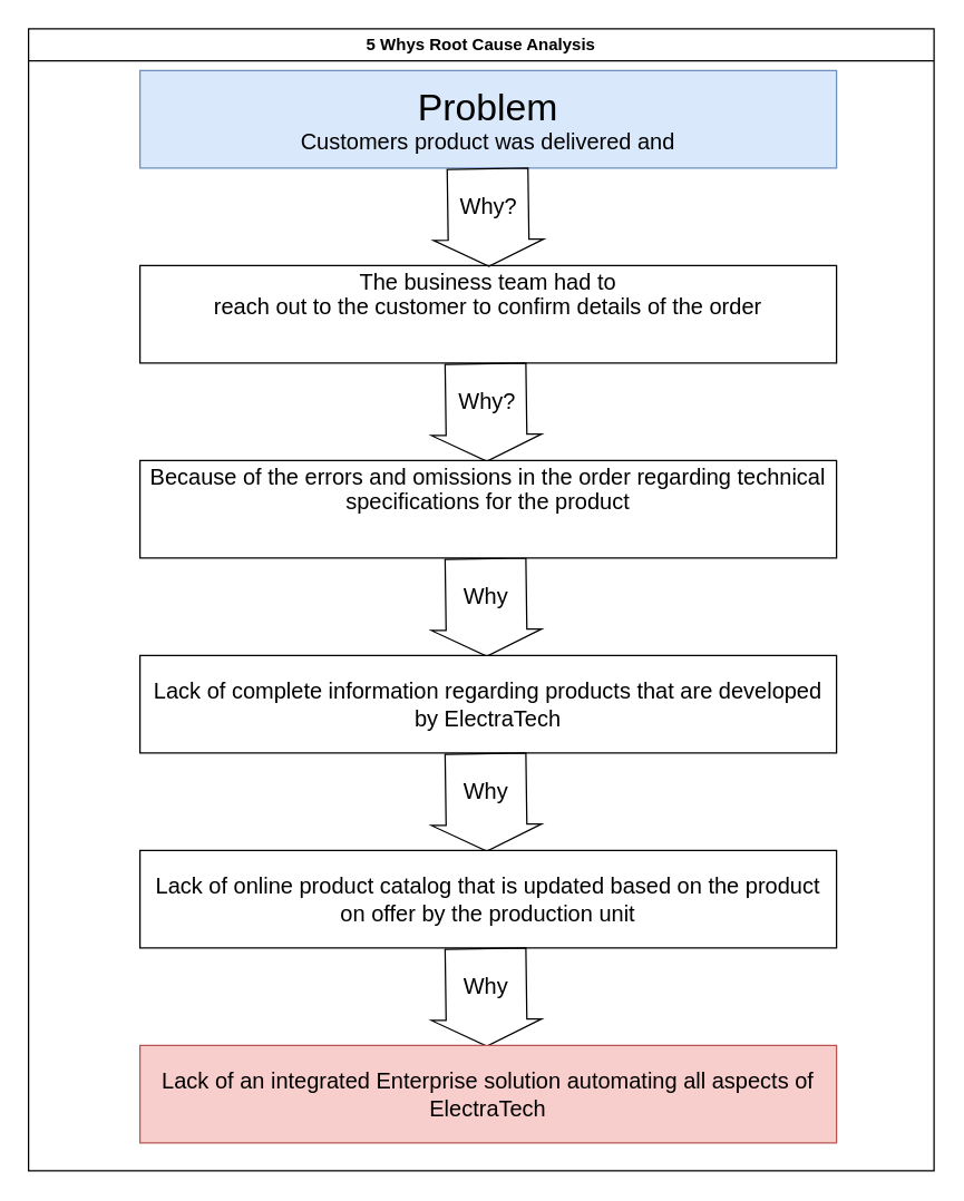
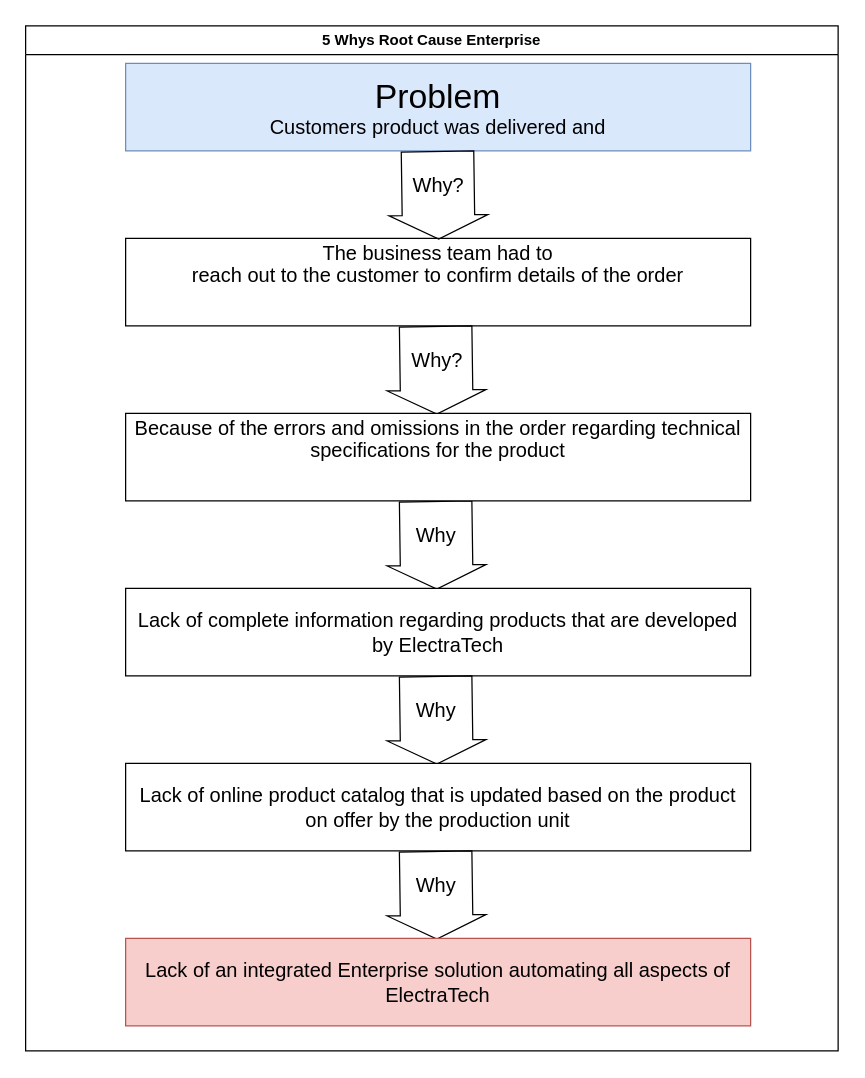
  <mxCell id="0" />
  <mxCell id="1" parent="0" />
  <mxCell id="2" value="&lt;div&gt;&lt;font style=&quot;font-size: 27px;&quot;&gt;Problem&lt;/font&gt;&lt;/div&gt;&lt;div&gt;&lt;span style=&quot;font-size:12.0pt;line-height:107%;&lt;br/&gt;font-family:&amp;quot;Times New Roman&amp;quot;,serif&quot; lang=&quot;EN-US&quot;&gt;Customers product was delivered and&lt;/span&gt;&lt;br&gt;&lt;/div&gt;" style="rounded=0;whiteSpace=wrap;html=1;fillColor=#dae8fc;strokeColor=#6c8ebf;" vertex="1" parent="1"><mxGeometry x="100" y="50" width="500" height="70" as="geometry" /></mxCell>
  <mxCell id="3" value="&lt;p class=&quot;MsoNormal&quot;&gt;&lt;span style=&quot;font-size:12.0pt;line-height:107%;&lt;br/&gt;font-family:&amp;quot;Times New Roman&amp;quot;,serif&quot; lang=&quot;EN-US&quot;&gt;The business team had to&lt;br/&gt;reach out to the customer to confirm details of the order&lt;/span&gt;&lt;/p&gt;&lt;br/&gt;&lt;div&gt;&lt;br/&gt;&lt;/div&gt;" style="rounded=0;whiteSpace=wrap;html=1;" vertex="1" parent="1"><mxGeometry x="100" y="190" width="500" height="70" as="geometry" /></mxCell>
  <mxCell id="4" value="" style="shape=flexArrow;endArrow=classic;html=1;rounded=0;exitX=0.518;exitY=1.043;exitDx=0;exitDy=0;exitPerimeter=0;width=58;" edge="1" parent="1"><mxGeometry width="50" height="50" relative="1" as="geometry"><mxPoint x="348" y="260.01" as="sourcePoint" /><mxPoint x="349" y="331" as="targetPoint" /><Array as="points" /></mxGeometry></mxCell>
  <mxCell id="5" value="&lt;font style=&quot;font-size: 16px;&quot;&gt;Why?&lt;/font&gt;" style="edgeLabel;html=1;align=center;verticalAlign=middle;resizable=0;points=[];" vertex="1" connectable="0" parent="4"><mxGeometry x="-0.272" y="-10" relative="1" as="geometry"><mxPoint x="10" as="offset" /></mxGeometry></mxCell>
  <mxCell id="6" value="" style="shape=flexArrow;endArrow=classic;html=1;rounded=0;exitX=0.518;exitY=1.043;exitDx=0;exitDy=0;exitPerimeter=0;width=58;" edge="1" parent="1"><mxGeometry width="50" height="50" relative="1" as="geometry"><mxPoint x="348" y="400.01" as="sourcePoint" /><mxPoint x="349" y="471" as="targetPoint" /><Array as="points" /></mxGeometry></mxCell>
  <mxCell id="7" value="Why?" style="edgeLabel;html=1;align=center;verticalAlign=middle;resizable=0;points=[];" vertex="1" connectable="0" parent="6"><mxGeometry x="-0.272" y="-10" relative="1" as="geometry"><mxPoint x="10" as="offset" /></mxGeometry></mxCell>
  <mxCell id="8" value="&lt;font style=&quot;font-size: 16px;&quot;&gt;Why&lt;/font&gt;" style="edgeLabel;html=1;align=center;verticalAlign=middle;resizable=0;points=[];" vertex="1" connectable="0" parent="6"><mxGeometry x="-0.268" y="-1" relative="1" as="geometry"><mxPoint as="offset" /></mxGeometry></mxCell>
  <mxCell id="9" value="&lt;p class=&quot;MsoNormal&quot;&gt;&lt;span style=&quot;font-size:12.0pt;line-height:107%;&lt;br/&gt;font-family:&amp;quot;Times New Roman&amp;quot;,serif&quot; lang=&quot;EN-US&quot;&gt;Because of the errors and omissions in the order regarding technical specifications for the product&lt;br&gt;&lt;/span&gt;&lt;/p&gt;&lt;br/&gt;&lt;div&gt;&lt;br/&gt;&lt;/div&gt;" style="rounded=0;whiteSpace=wrap;html=1;" vertex="1" parent="1"><mxGeometry x="100" y="330" width="500" height="70" as="geometry" /></mxCell>
  <mxCell id="10" value="&lt;font style=&quot;font-size: 16px;&quot;&gt;Lack of complete information regarding products that are developed by ElectraTech&lt;/font&gt; " style="rounded=0;whiteSpace=wrap;html=1;" vertex="1" parent="1"><mxGeometry x="100" y="470" width="500" height="70" as="geometry" /></mxCell>
  <mxCell id="11" value="" style="shape=flexArrow;endArrow=classic;html=1;rounded=0;exitX=0.518;exitY=1.043;exitDx=0;exitDy=0;exitPerimeter=0;width=58;" edge="1" parent="1"><mxGeometry width="50" height="50" relative="1" as="geometry"><mxPoint x="348" y="540.01" as="sourcePoint" /><mxPoint x="349" y="611" as="targetPoint" /><Array as="points" /></mxGeometry></mxCell>
  <mxCell id="12" value="Why?" style="edgeLabel;html=1;align=center;verticalAlign=middle;resizable=0;points=[];" vertex="1" connectable="0" parent="11"><mxGeometry x="-0.272" y="-10" relative="1" as="geometry"><mxPoint x="10" as="offset" /></mxGeometry></mxCell>
  <mxCell id="13" value="&lt;font style=&quot;font-size: 16px;&quot;&gt;Why&lt;/font&gt;" style="edgeLabel;html=1;align=center;verticalAlign=middle;resizable=0;points=[];" vertex="1" connectable="0" parent="11"><mxGeometry x="-0.268" y="-1" relative="1" as="geometry"><mxPoint as="offset" /></mxGeometry></mxCell>
  <mxCell id="14" value="" style="shape=flexArrow;endArrow=classic;html=1;rounded=0;exitX=0.518;exitY=1.043;exitDx=0;exitDy=0;exitPerimeter=0;width=58;" edge="1" parent="1"><mxGeometry width="50" height="50" relative="1" as="geometry"><mxPoint x="349.5" y="120" as="sourcePoint" /><mxPoint x="350.5" y="190.99" as="targetPoint" /><Array as="points" /></mxGeometry></mxCell>
  <mxCell id="15" value="&lt;font style=&quot;font-size: 16px;&quot;&gt;Why?&lt;/font&gt;" style="edgeLabel;html=1;align=center;verticalAlign=middle;resizable=0;points=[];" vertex="1" connectable="0" parent="14"><mxGeometry x="-0.272" y="-10" relative="1" as="geometry"><mxPoint x="10" as="offset" /></mxGeometry></mxCell>
  <mxCell id="16" value="&lt;font style=&quot;font-size: 16px;&quot;&gt;Lack of online product catalog that is updated based on the product on offer by the production unit&lt;br&gt;&lt;/font&gt;" style="rounded=0;whiteSpace=wrap;html=1;" vertex="1" parent="1"><mxGeometry x="100" y="610" width="500" height="70" as="geometry" /></mxCell>
  <mxCell id="17" value="" style="shape=flexArrow;endArrow=classic;html=1;rounded=0;exitX=0.518;exitY=1.043;exitDx=0;exitDy=0;exitPerimeter=0;width=58;" edge="1" parent="1"><mxGeometry width="50" height="50" relative="1" as="geometry"><mxPoint x="348" y="680.01" as="sourcePoint" /><mxPoint x="349" y="751" as="targetPoint" /><Array as="points" /></mxGeometry></mxCell>
  <mxCell id="18" value="Why?" style="edgeLabel;html=1;align=center;verticalAlign=middle;resizable=0;points=[];" vertex="1" connectable="0" parent="17"><mxGeometry x="-0.272" y="-10" relative="1" as="geometry"><mxPoint x="10" as="offset" /></mxGeometry></mxCell>
  <mxCell id="19" value="&lt;font style=&quot;font-size: 16px;&quot;&gt;Why&lt;/font&gt;" style="edgeLabel;html=1;align=center;verticalAlign=middle;resizable=0;points=[];" vertex="1" connectable="0" parent="17"><mxGeometry x="-0.268" y="-1" relative="1" as="geometry"><mxPoint as="offset" /></mxGeometry></mxCell>
  <mxCell id="20" value="&lt;font style=&quot;font-size: 16px;&quot;&gt;Lack of an integrated Enterprise solution automating all aspects of ElectraTech&lt;br&gt;&lt;/font&gt;" style="rounded=0;whiteSpace=wrap;html=1;fillColor=#f8cecc;strokeColor=#b85450;" vertex="1" parent="1"><mxGeometry x="100" y="750" width="500" height="70" as="geometry" /></mxCell>
- <mxCell id="21" value="5 Whys Root Cause Analysis" style="swimlane;whiteSpace=wrap;html=1;" vertex="1" parent="1"><mxGeometry x="20" y="20" width="650" height="820" as="geometry" /></mxCell>
+ <mxCell id="21" value="5 Whys Root Cause Enterprise" style="swimlane;whiteSpace=wrap;html=1;" vertex="1" parent="1"><mxGeometry x="20" y="20" width="650" height="820" as="geometry" /></mxCell>
